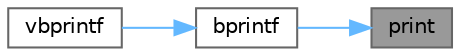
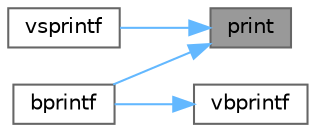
  digraph {
    rankdir=RL
    node [color=grey40 fillcolor=white fontname=Helvetica fontsize=10 shape=box style=filled]
    edge [color=steelblue1 dir=back fontname=Helvetica fontsize=10 labelfontname=Helvetica labelfontsize=10 style=solid]
    n1 [color=gray40 fillcolor=grey60 fontcolor=black height=0.2 label=print width=0.4]
+   n2 [height=0.2 label=vsprintf width=0.4]
    n3 [height=0.2 label=bprintf width=0.4]
    n4 [height=0.2 label=vbprintf width=0.4]
+   n1 -> n2
    n1 -> n3
-   n3 -> n4
+   n4 -> n3
  }
